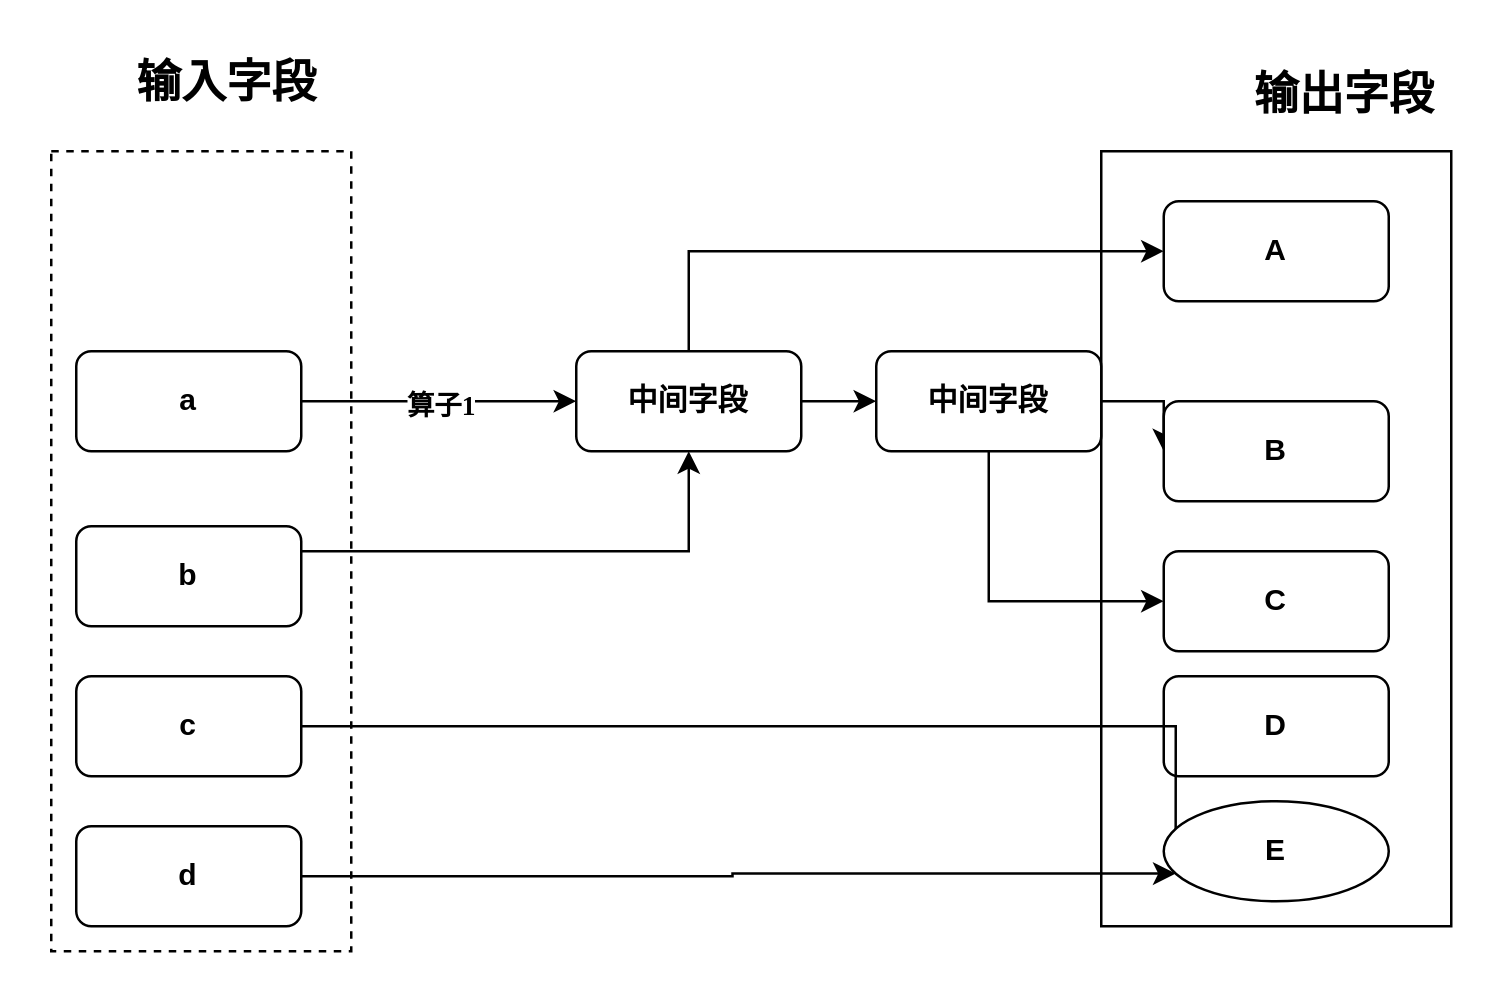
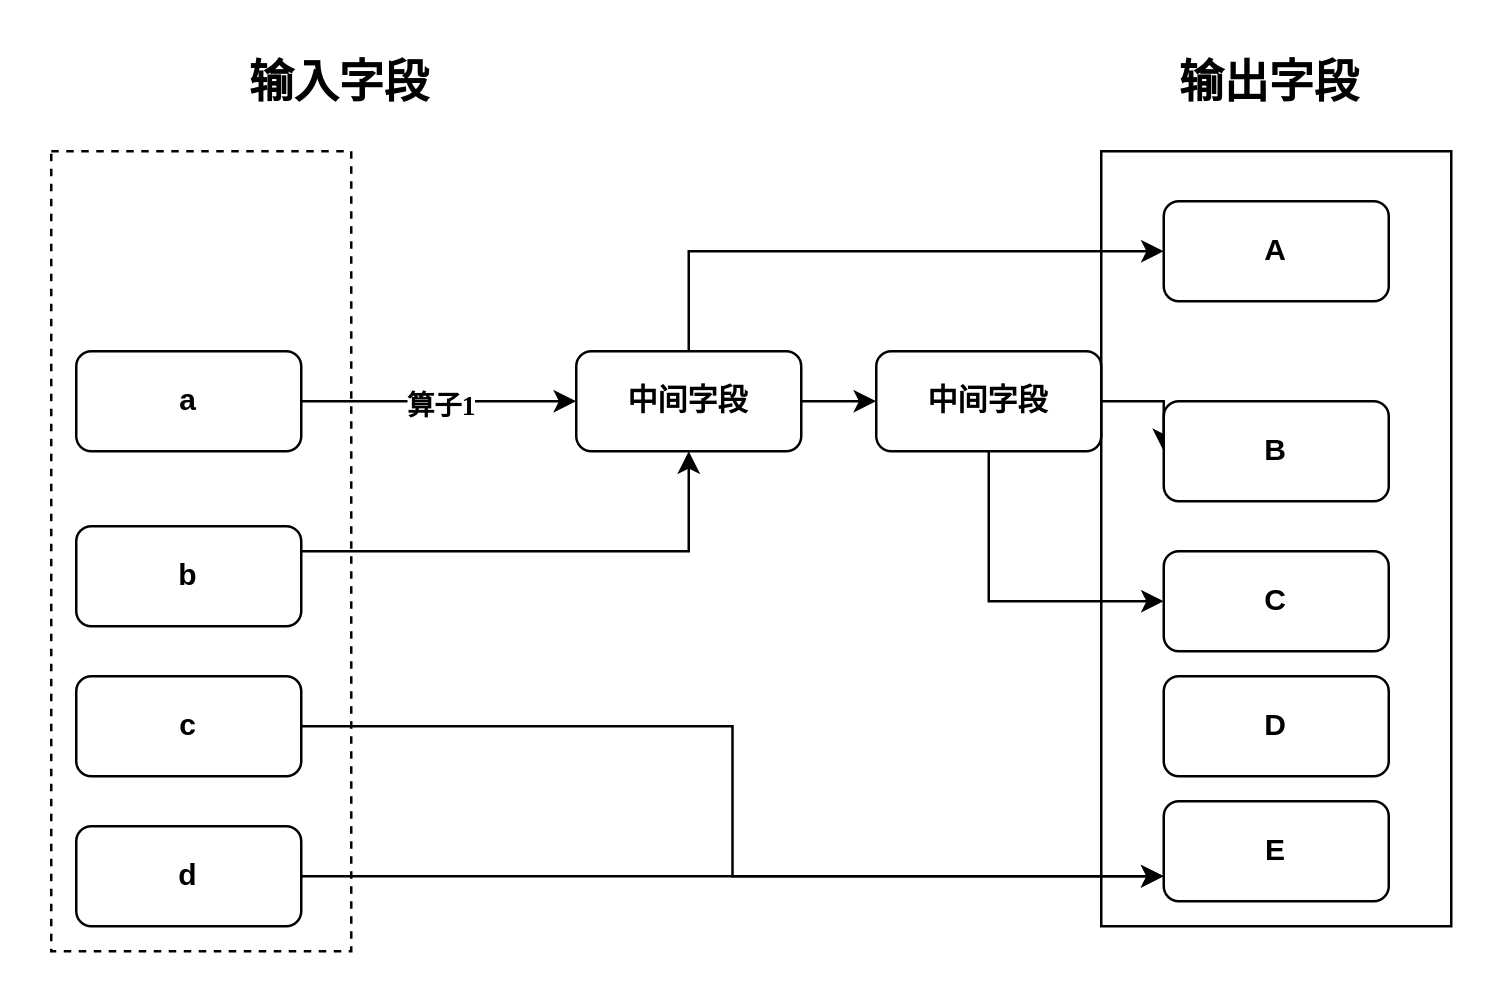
  <mxCell id="0" />
  <mxCell id="1" parent="0" />
  <mxCell id="2" value="" style="rounded=0;whiteSpace=wrap;html=1;fontFamily=Times New Roman;dashed=1;" vertex="1" parent="1"><mxGeometry x="20" y="60" width="120" height="320" as="geometry" /></mxCell>
  <mxCell id="3" value="" style="rounded=0;whiteSpace=wrap;html=1;fontFamily=Times New Roman;" vertex="1" parent="1"><mxGeometry x="440" y="60" width="140" height="310" as="geometry" /></mxCell>
  <mxCell id="4" value="&lt;h4&gt;a&lt;/h4&gt;" style="rounded=1;whiteSpace=wrap;html=1;" vertex="1" parent="1"><mxGeometry x="30" y="140" width="90" height="40" as="geometry" /></mxCell>
  <mxCell id="5" style="edgeStyle=orthogonalEdgeStyle;rounded=0;orthogonalLoop=1;jettySize=auto;html=1;exitX=1;exitY=0.5;exitDx=0;exitDy=0;entryX=0;entryY=0.5;entryDx=0;entryDy=0;fontFamily=Times New Roman;startArrow=none;" edge="1" parent="1" source="14" target="9"><mxGeometry relative="1" as="geometry" /></mxCell>
  <mxCell id="6" style="edgeStyle=orthogonalEdgeStyle;rounded=0;orthogonalLoop=1;jettySize=auto;html=1;exitX=1;exitY=0.5;exitDx=0;exitDy=0;entryX=0;entryY=0.5;entryDx=0;entryDy=0;fontFamily=Times New Roman;" edge="1" parent="1" source="8" target="14"><mxGeometry relative="1" as="geometry" /></mxCell>
  <mxCell id="7" style="edgeStyle=orthogonalEdgeStyle;rounded=0;orthogonalLoop=1;jettySize=auto;html=1;exitX=0.5;exitY=0;exitDx=0;exitDy=0;entryX=0;entryY=0.5;entryDx=0;entryDy=0;fontFamily=Times New Roman;" edge="1" parent="1" source="8" target="15"><mxGeometry relative="1" as="geometry" /></mxCell>
  <mxCell id="8" value="&lt;h4&gt;中间字段&lt;/h4&gt;" style="rounded=1;whiteSpace=wrap;html=1;" vertex="1" parent="1"><mxGeometry x="230" y="140" width="90" height="40" as="geometry" /></mxCell>
  <mxCell id="9" value="&lt;h4&gt;B&lt;/h4&gt;" style="rounded=1;whiteSpace=wrap;html=1;" vertex="1" parent="1"><mxGeometry x="465" y="160" width="90" height="40" as="geometry" /></mxCell>
  <mxCell id="10" style="edgeStyle=orthogonalEdgeStyle;rounded=0;orthogonalLoop=1;jettySize=auto;html=1;exitX=1;exitY=0.25;exitDx=0;exitDy=0;entryX=0.5;entryY=1;entryDx=0;entryDy=0;fontFamily=Times New Roman;" edge="1" parent="1" source="11" target="8"><mxGeometry relative="1" as="geometry" /></mxCell>
  <mxCell id="11" value="&lt;h4&gt;b&lt;/h4&gt;" style="rounded=1;whiteSpace=wrap;html=1;" vertex="1" parent="1"><mxGeometry x="30" y="210" width="90" height="40" as="geometry" /></mxCell>
  <mxCell id="12" value="&lt;h4&gt;D&lt;/h4&gt;" style="rounded=1;whiteSpace=wrap;html=1;" vertex="1" parent="1"><mxGeometry x="465" y="270" width="90" height="40" as="geometry" /></mxCell>
  <mxCell id="13" style="edgeStyle=orthogonalEdgeStyle;rounded=0;orthogonalLoop=1;jettySize=auto;html=1;exitX=0.5;exitY=1;exitDx=0;exitDy=0;entryX=0;entryY=0.5;entryDx=0;entryDy=0;fontFamily=Times New Roman;" edge="1" parent="1" source="14" target="16"><mxGeometry relative="1" as="geometry" /></mxCell>
  <mxCell id="14" value="&lt;h4&gt;中间字段&lt;/h4&gt;" style="rounded=1;whiteSpace=wrap;html=1;" vertex="1" parent="1"><mxGeometry x="350" y="140" width="90" height="40" as="geometry" /></mxCell>
  <mxCell id="15" value="&lt;h4&gt;A&lt;/h4&gt;" style="rounded=1;whiteSpace=wrap;html=1;" vertex="1" parent="1"><mxGeometry x="465" y="80" width="90" height="40" as="geometry" /></mxCell>
  <mxCell id="16" value="&lt;h4&gt;C&lt;/h4&gt;" style="rounded=1;whiteSpace=wrap;html=1;" vertex="1" parent="1"><mxGeometry x="465" y="220" width="90" height="40" as="geometry" /></mxCell>
  <mxCell id="17" style="edgeStyle=orthogonalEdgeStyle;rounded=0;orthogonalLoop=1;jettySize=auto;html=1;exitX=1;exitY=0.5;exitDx=0;exitDy=0;entryX=0;entryY=0.75;entryDx=0;entryDy=0;fontFamily=Times New Roman;" edge="1" parent="1" source="18" target="21"><mxGeometry relative="1" as="geometry" /></mxCell>
  <mxCell id="18" value="&lt;h4&gt;c&lt;/h4&gt;" style="rounded=1;whiteSpace=wrap;html=1;" vertex="1" parent="1"><mxGeometry x="30" y="270" width="90" height="40" as="geometry" /></mxCell>
- <mxCell id="19" value="&lt;h2&gt;输入字段&lt;/h2&gt;" style="text;html=1;strokeColor=none;fillColor=none;align=center;verticalAlign=middle;whiteSpace=wrap;rounded=0;fontFamily=Times New Roman;" vertex="1" parent="1"><mxGeometry x="47.5" y="20" width="85" height="25" as="geometry" /></mxCell>
- <mxCell id="20" value="&lt;h2&gt;输出字段&lt;/h2&gt;" style="text;html=1;strokeColor=none;fillColor=none;align=center;verticalAlign=middle;whiteSpace=wrap;rounded=0;fontFamily=Times New Roman;" vertex="1" parent="1"><mxGeometry x="495" y="25" width="85" height="25" as="geometry" /></mxCell>
- <mxCell id="21" value="&lt;h4&gt;E&lt;/h4&gt;" style="ellipse;whiteSpace=wrap;html=1;" vertex="1" parent="1"><mxGeometry x="465" y="320" width="90" height="40" as="geometry" /></mxCell>
+ <mxCell id="19" value="&lt;h2&gt;输入字段&lt;/h2&gt;" style="text;html=1;strokeColor=none;fillColor=none;align=center;verticalAlign=middle;whiteSpace=wrap;rounded=0;fontFamily=Times New Roman;" vertex="1" parent="1"><mxGeometry x="92.5" y="20" width="85" height="25" as="geometry" /></mxCell>
+ <mxCell id="20" value="&lt;h2&gt;输出字段&lt;/h2&gt;" style="text;html=1;strokeColor=none;fillColor=none;align=center;verticalAlign=middle;whiteSpace=wrap;rounded=0;fontFamily=Times New Roman;" vertex="1" parent="1"><mxGeometry x="465" y="20" width="85" height="25" as="geometry" /></mxCell>
+ <mxCell id="21" value="&lt;h4&gt;E&lt;/h4&gt;" style="rounded=1;whiteSpace=wrap;html=1;" vertex="1" parent="1"><mxGeometry x="465" y="320" width="90" height="40" as="geometry" /></mxCell>
  <mxCell id="22" style="edgeStyle=orthogonalEdgeStyle;rounded=0;orthogonalLoop=1;jettySize=auto;html=1;exitX=1;exitY=0.5;exitDx=0;exitDy=0;entryX=0;entryY=0.75;entryDx=0;entryDy=0;fontFamily=Times New Roman;" edge="1" parent="1" source="23" target="21"><mxGeometry relative="1" as="geometry" /></mxCell>
  <mxCell id="23" value="&lt;h4&gt;d&lt;/h4&gt;" style="rounded=1;whiteSpace=wrap;html=1;" vertex="1" parent="1"><mxGeometry x="30" y="330" width="90" height="40" as="geometry" /></mxCell>
  <mxCell id="24" value="" style="endArrow=classic;html=1;rounded=0;fontFamily=Times New Roman;" edge="1" parent="1" source="4" target="8"><mxGeometry relative="1" as="geometry"><mxPoint x="120" y="160" as="sourcePoint" /><mxPoint x="220" y="160" as="targetPoint" /></mxGeometry></mxCell>
  <mxCell id="25" value="算子1" style="edgeLabel;resizable=0;html=1;align=center;verticalAlign=middle;fontFamily=Times New Roman;fontStyle=1" connectable="0" vertex="1" parent="24"><mxGeometry relative="1" as="geometry"><mxPoint y="1" as="offset" /></mxGeometry></mxCell>
